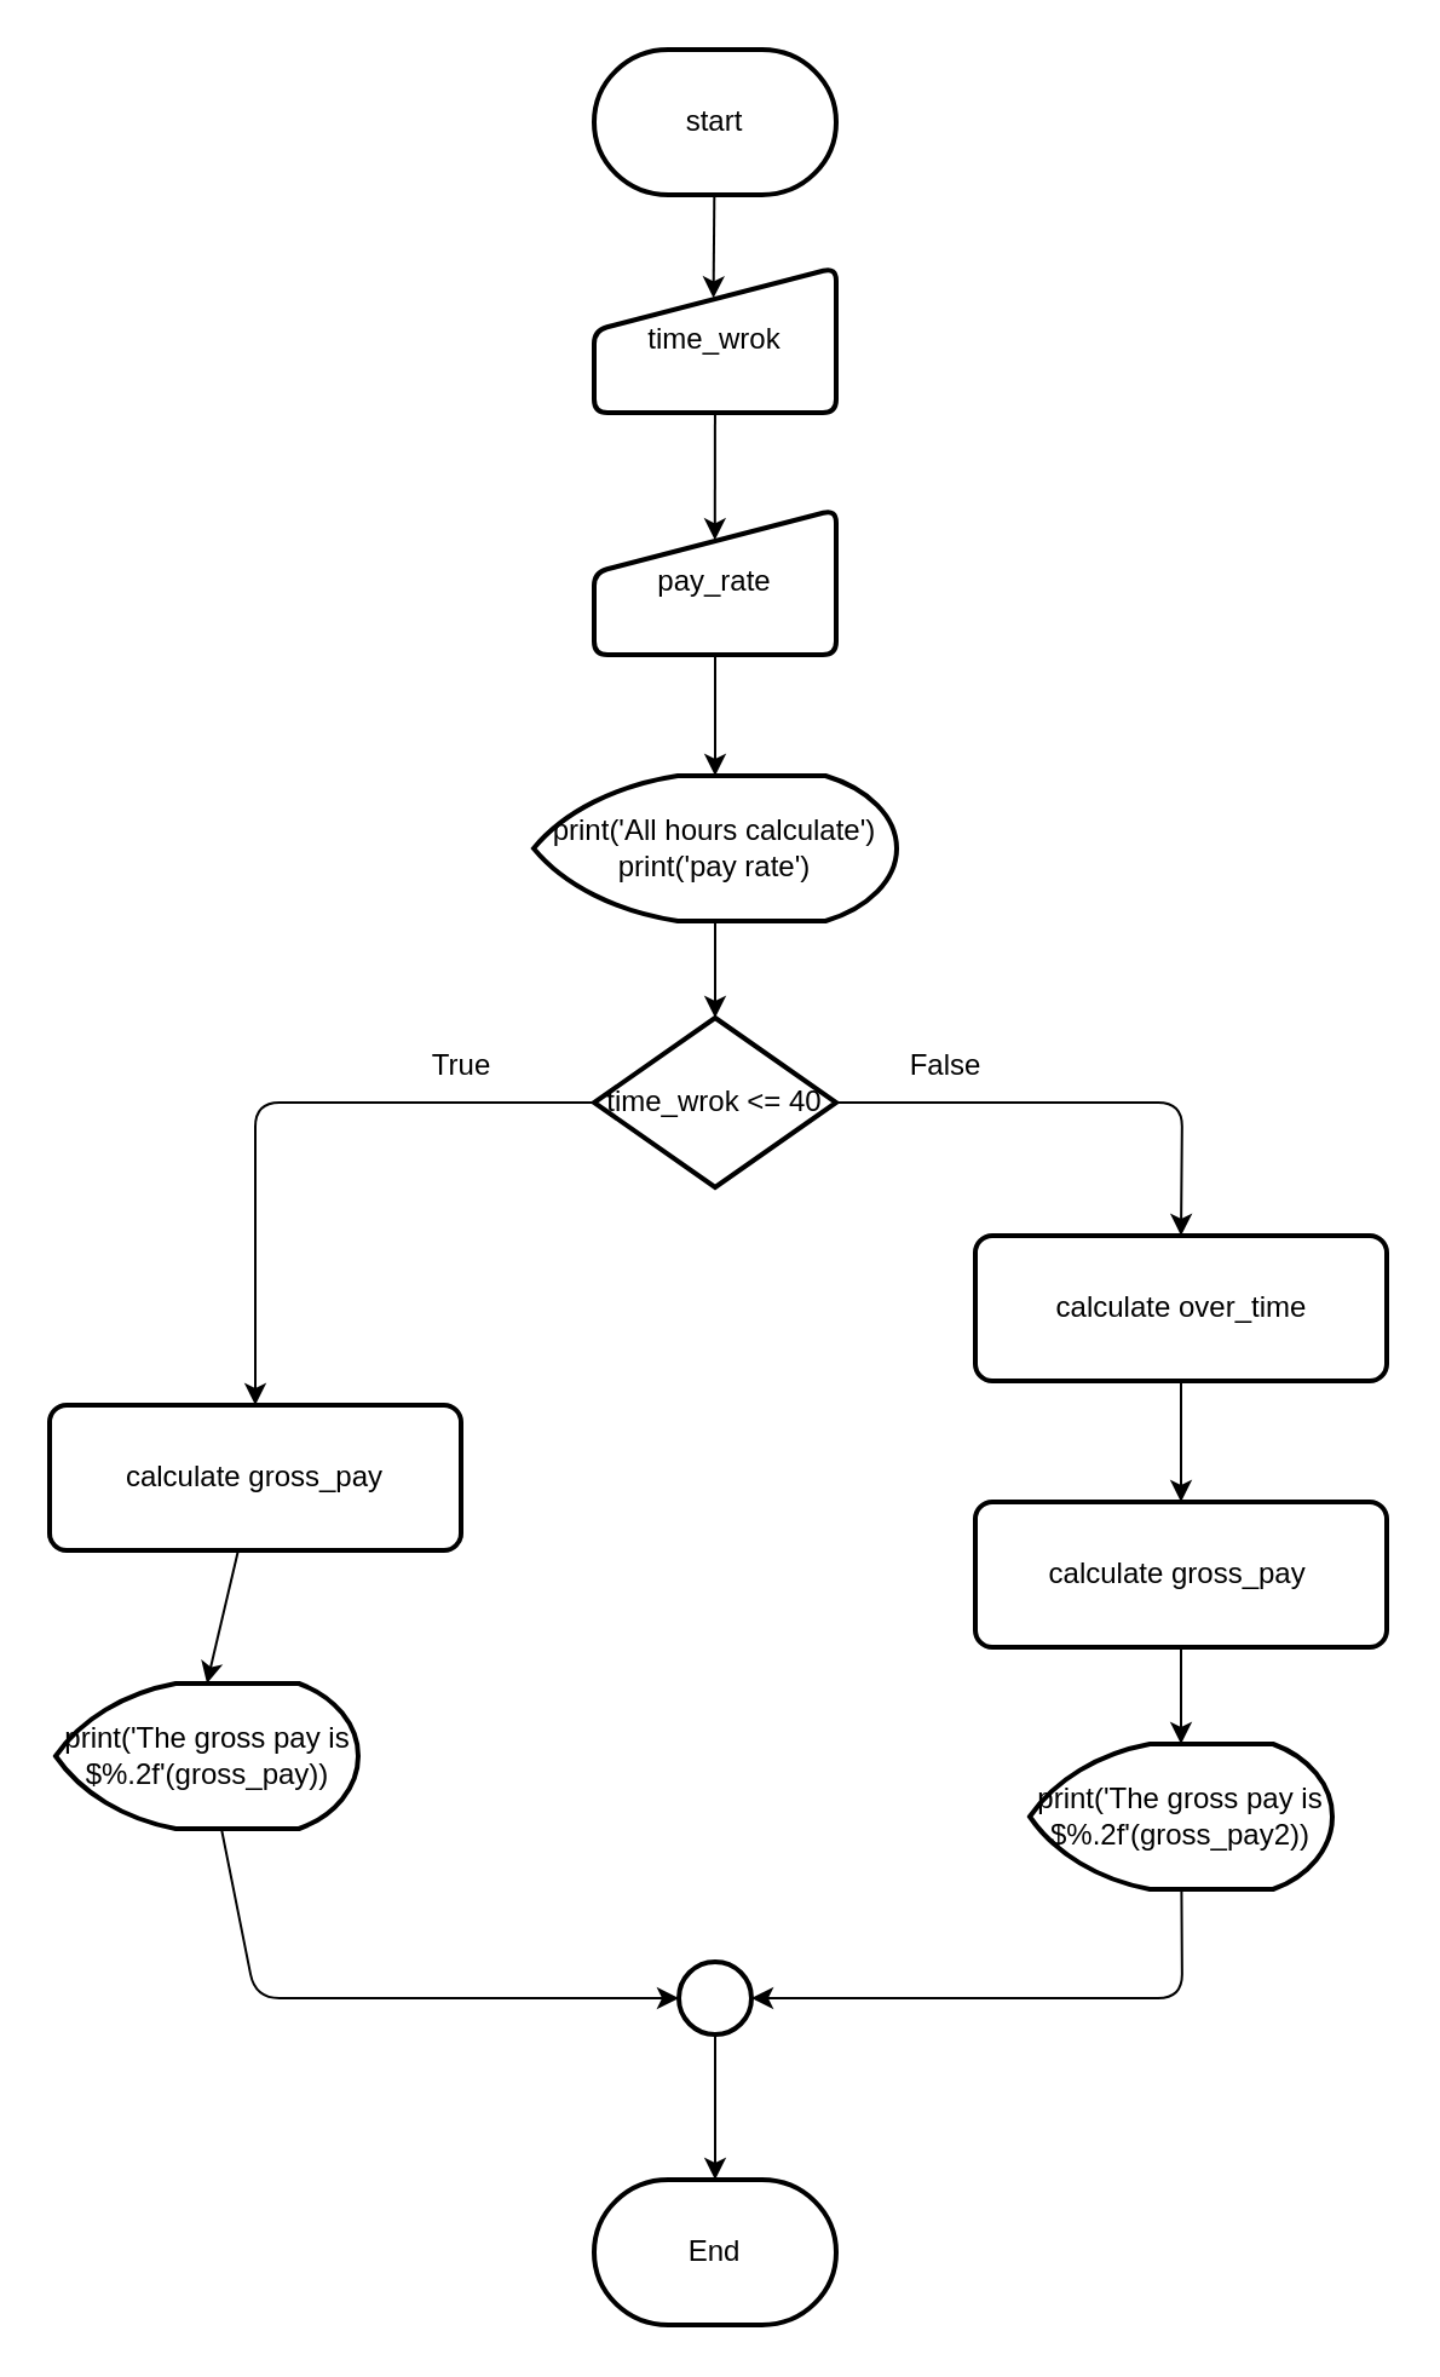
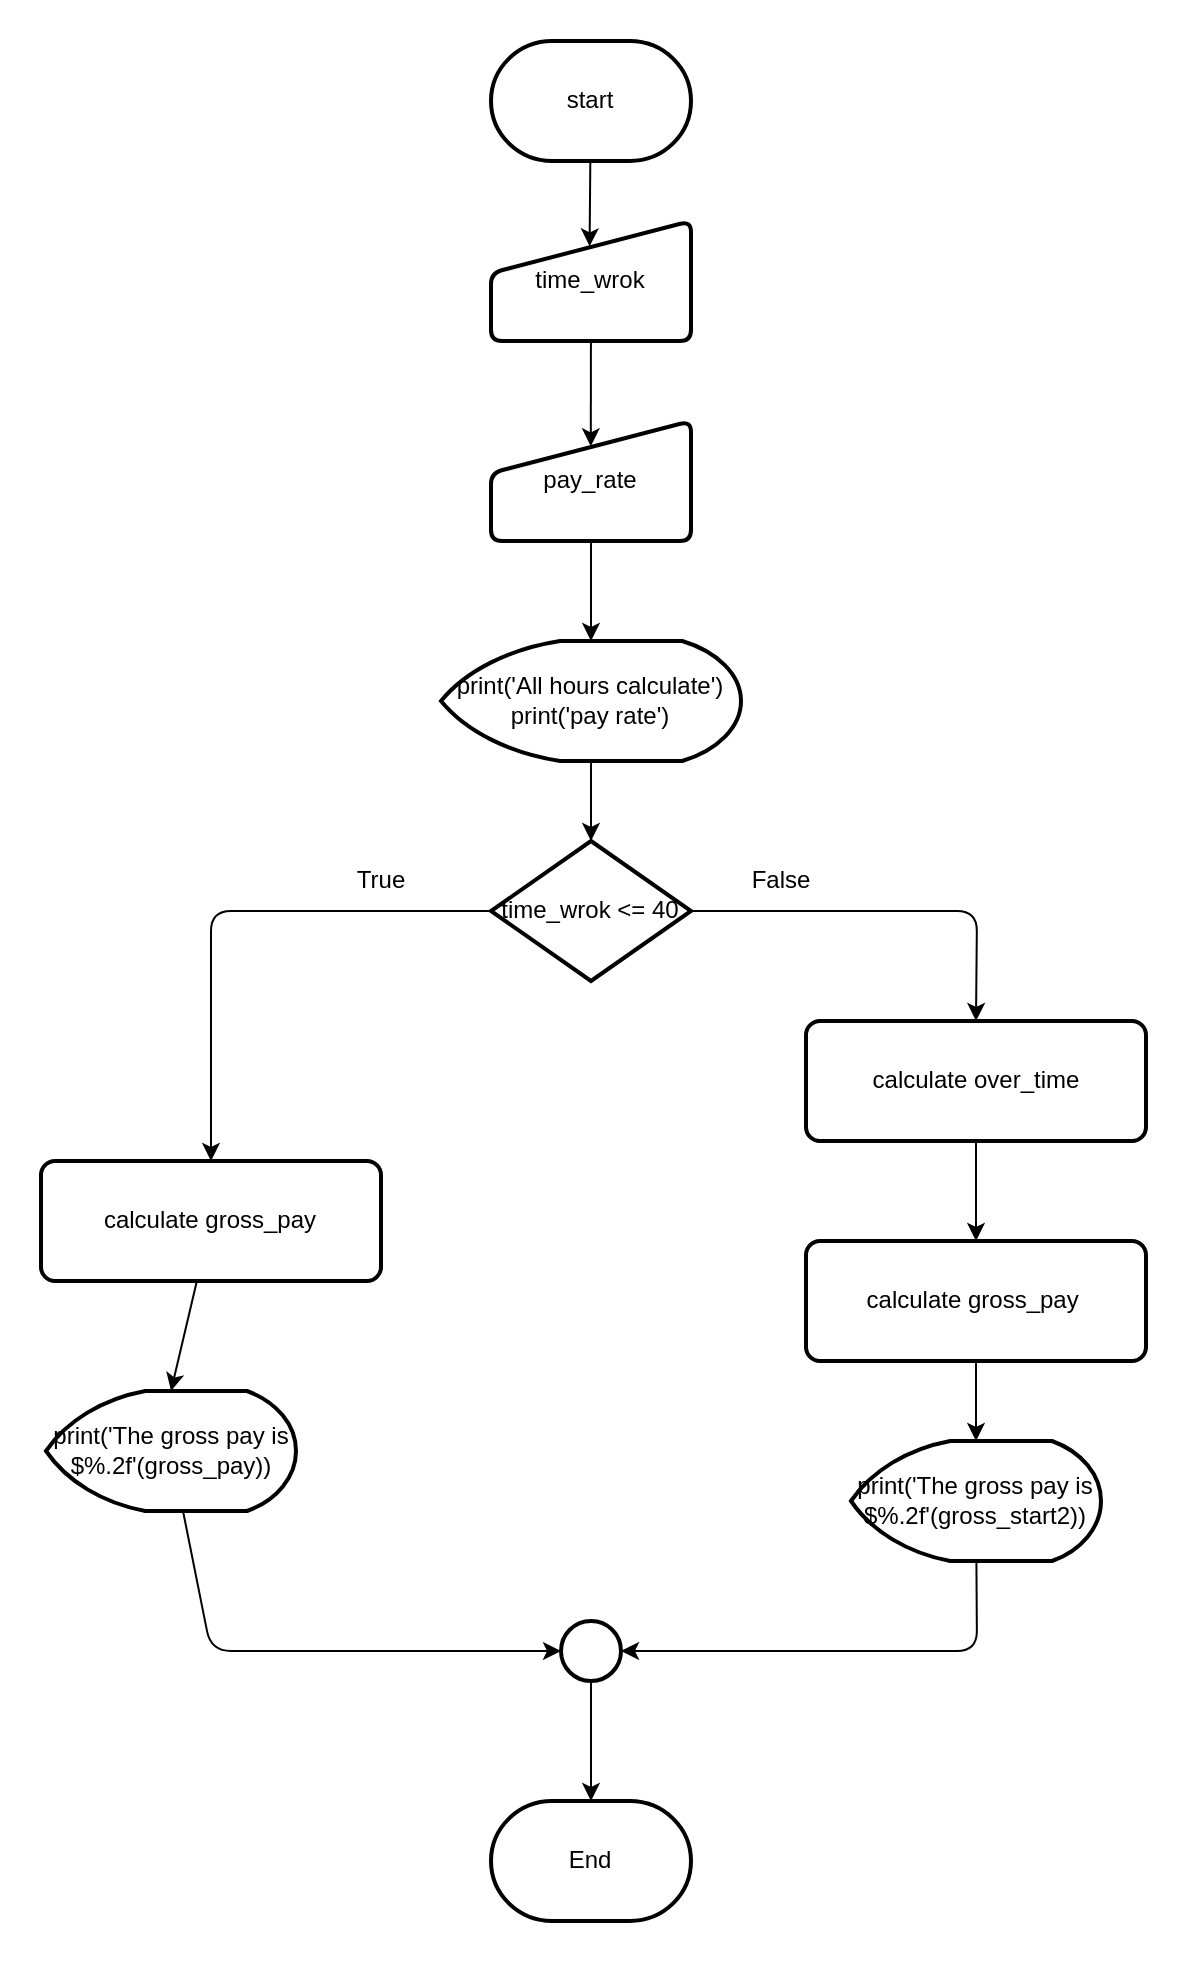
  <mxCell id="0" />
  <mxCell id="1" parent="0" />
  <mxCell id="2" style="edgeStyle=none;html=1;entryX=0.493;entryY=0.211;entryDx=0;entryDy=0;entryPerimeter=0;" parent="1" target="4" edge="1"><mxGeometry relative="1" as="geometry"><mxPoint x="295" y="110" as="targetPoint" /><mxPoint x="294.746" y="70" as="sourcePoint" /></mxGeometry></mxCell>
  <mxCell id="3" style="edgeStyle=none;html=1;entryX=0.499;entryY=0.211;entryDx=0;entryDy=0;entryPerimeter=0;" parent="1" source="4" target="7" edge="1"><mxGeometry relative="1" as="geometry" /></mxCell>
  <mxCell id="4" value="time_wrok" style="html=1;strokeWidth=2;shape=manualInput;whiteSpace=wrap;rounded=1;size=26;arcSize=11;" parent="1" vertex="1"><mxGeometry x="245" y="110" width="100" height="60" as="geometry" /></mxCell>
  <mxCell id="5" value="End" style="strokeWidth=2;html=1;shape=mxgraph.flowchart.terminator;whiteSpace=wrap;" parent="1" vertex="1"><mxGeometry x="245" y="900" width="100" height="60" as="geometry" /></mxCell>
  <mxCell id="6" style="edgeStyle=none;html=1;entryX=0.5;entryY=0;entryDx=0;entryDy=0;entryPerimeter=0;" parent="1" source="7" target="12" edge="1"><mxGeometry relative="1" as="geometry" /></mxCell>
  <mxCell id="7" value="pay_rate" style="html=1;strokeWidth=2;shape=manualInput;whiteSpace=wrap;rounded=1;size=26;arcSize=11;" parent="1" vertex="1"><mxGeometry x="245" y="210" width="100" height="60" as="geometry" /></mxCell>
  <mxCell id="8" style="edgeStyle=none;html=1;entryX=0.5;entryY=0;entryDx=0;entryDy=0;" parent="1" source="10" target="22" edge="1"><mxGeometry relative="1" as="geometry"><Array as="points"><mxPoint x="105" y="455" /></Array></mxGeometry></mxCell>
  <mxCell id="9" style="edgeStyle=none;html=1;entryX=0.5;entryY=0;entryDx=0;entryDy=0;" parent="1" source="10" target="18" edge="1"><mxGeometry relative="1" as="geometry"><Array as="points"><mxPoint x="488" y="455" /></Array></mxGeometry></mxCell>
  <mxCell id="10" value="time_wrok &amp;lt;= 40" style="strokeWidth=2;html=1;shape=mxgraph.flowchart.decision;whiteSpace=wrap;" parent="1" vertex="1"><mxGeometry x="245" y="420" width="100" height="70" as="geometry" /></mxCell>
  <mxCell id="11" style="edgeStyle=none;html=1;entryX=0.5;entryY=0;entryDx=0;entryDy=0;entryPerimeter=0;" parent="1" source="12" target="10" edge="1"><mxGeometry relative="1" as="geometry" /></mxCell>
  <mxCell id="12" value="print('All hours calculate')&lt;br&gt;print('pay rate')" style="strokeWidth=2;html=1;shape=mxgraph.flowchart.display;whiteSpace=wrap;" parent="1" vertex="1"><mxGeometry x="220" y="320" width="150" height="60" as="geometry" /></mxCell>
  <mxCell id="13" style="edgeStyle=none;html=1;entryX=0.5;entryY=0;entryDx=0;entryDy=0;entryPerimeter=0;" parent="1" source="14" target="16" edge="1"><mxGeometry relative="1" as="geometry" /></mxCell>
  <mxCell id="14" value="calculate gross_pay&amp;nbsp;" style="rounded=1;whiteSpace=wrap;html=1;absoluteArcSize=1;arcSize=14;strokeWidth=2;" parent="1" vertex="1"><mxGeometry x="402.5" y="620" width="170" height="60" as="geometry" /></mxCell>
  <mxCell id="15" style="edgeStyle=none;html=1;entryX=1;entryY=0.5;entryDx=0;entryDy=0;entryPerimeter=0;" parent="1" source="16" target="24" edge="1"><mxGeometry relative="1" as="geometry"><Array as="points"><mxPoint x="488" y="825" /></Array></mxGeometry></mxCell>
- <mxCell id="16" value="print('The gross pay is $%.2f'(gross_pay2))" style="strokeWidth=2;html=1;shape=mxgraph.flowchart.display;whiteSpace=wrap;" parent="1" vertex="1"><mxGeometry x="425" y="720" width="125" height="60" as="geometry" /></mxCell>
+ <mxCell id="16" value="print('The gross pay is $%.2f'(gross_start2))" style="strokeWidth=2;html=1;shape=mxgraph.flowchart.display;whiteSpace=wrap;" parent="1" vertex="1"><mxGeometry x="425" y="720" width="125" height="60" as="geometry" /></mxCell>
  <mxCell id="17" style="edgeStyle=none;html=1;entryX=0.5;entryY=0;entryDx=0;entryDy=0;" parent="1" source="18" target="14" edge="1"><mxGeometry relative="1" as="geometry" /></mxCell>
  <mxCell id="18" value="calculate over_time" style="rounded=1;whiteSpace=wrap;html=1;absoluteArcSize=1;arcSize=14;strokeWidth=2;" parent="1" vertex="1"><mxGeometry x="402.5" y="510" width="170" height="60" as="geometry" /></mxCell>
  <mxCell id="19" style="edgeStyle=none;html=1;entryX=0;entryY=0.5;entryDx=0;entryDy=0;entryPerimeter=0;" parent="1" source="20" target="24" edge="1"><mxGeometry relative="1" as="geometry"><Array as="points"><mxPoint x="105" y="825" /></Array></mxGeometry></mxCell>
  <mxCell id="20" value="&lt;span&gt;print('The gross pay is $%.2f'(gross_pay))&lt;/span&gt;" style="strokeWidth=2;html=1;shape=mxgraph.flowchart.display;whiteSpace=wrap;" parent="1" vertex="1"><mxGeometry x="22.5" y="695" width="125" height="60" as="geometry" /></mxCell>
  <mxCell id="21" style="edgeStyle=none;html=1;entryX=0.5;entryY=0;entryDx=0;entryDy=0;entryPerimeter=0;" parent="1" source="22" target="20" edge="1"><mxGeometry relative="1" as="geometry" /></mxCell>
  <mxCell id="22" value="calculate gross_pay" style="rounded=1;whiteSpace=wrap;html=1;absoluteArcSize=1;arcSize=14;strokeWidth=2;" parent="1" vertex="1"><mxGeometry x="20" y="580" width="170" height="60" as="geometry" /></mxCell>
  <mxCell id="23" style="edgeStyle=none;html=1;entryX=0.5;entryY=0;entryDx=0;entryDy=0;entryPerimeter=0;" parent="1" source="24" target="5" edge="1"><mxGeometry relative="1" as="geometry" /></mxCell>
  <mxCell id="24" value="" style="strokeWidth=2;html=1;shape=mxgraph.flowchart.start_2;whiteSpace=wrap;" parent="1" vertex="1"><mxGeometry x="280" y="810" width="30" height="30" as="geometry" /></mxCell>
  <mxCell id="25" value="True" style="text;html=1;align=center;verticalAlign=middle;resizable=0;points=[];autosize=1;strokeColor=none;fillColor=none;" parent="1" vertex="1"><mxGeometry x="170" y="430" width="40" height="20" as="geometry" /></mxCell>
  <mxCell id="26" value="False" style="text;html=1;align=center;verticalAlign=middle;resizable=0;points=[];autosize=1;strokeColor=none;fillColor=none;" parent="1" vertex="1"><mxGeometry x="370" y="430" width="40" height="20" as="geometry" /></mxCell>
  <mxCell id="27" value="start" style="strokeWidth=2;html=1;shape=mxgraph.flowchart.terminator;whiteSpace=wrap;" vertex="1" parent="1"><mxGeometry x="245" y="20" width="100" height="60" as="geometry" /></mxCell>
